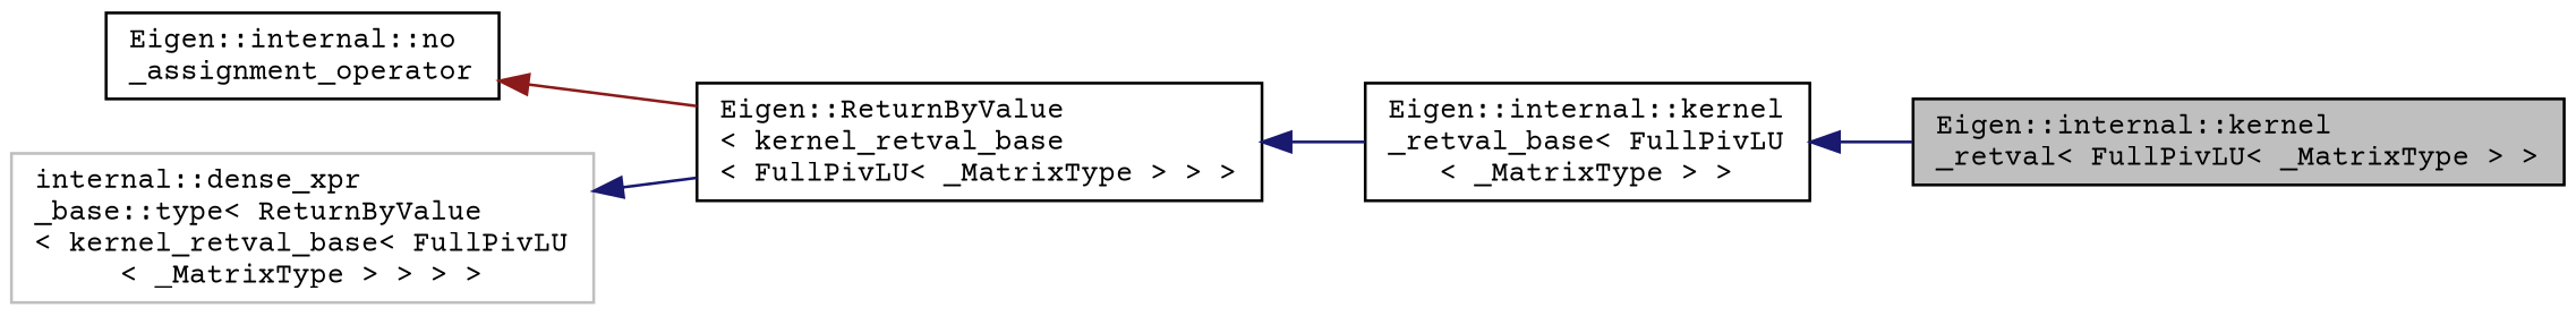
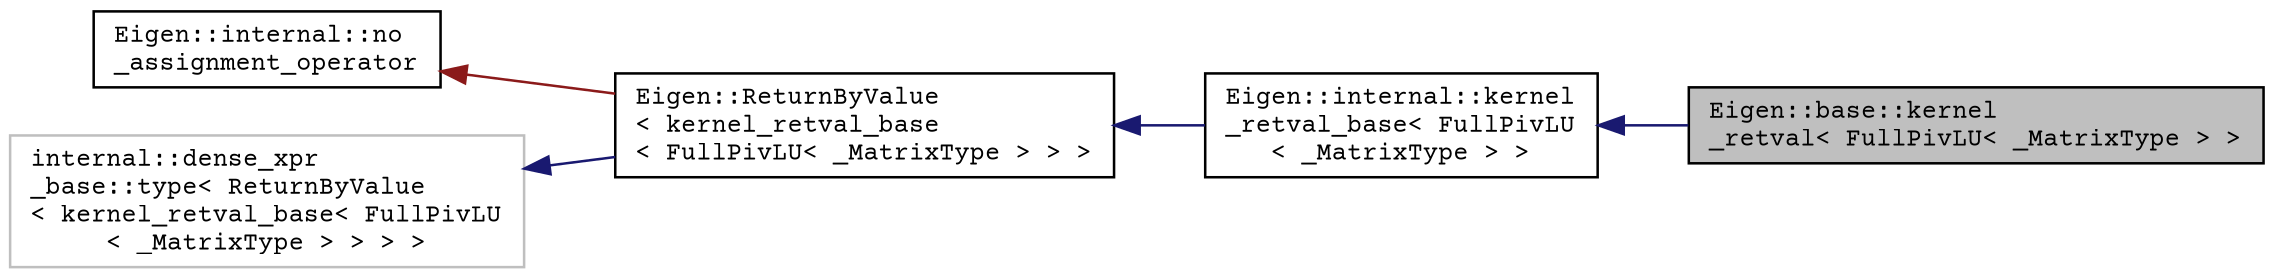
  digraph {
    rankdir=LR
    fontname="Courier Prime"
    node [color=black fillcolor=white fontname="Courier Prime" fontsize=10 shape=record style=filled]
    edge [color=midnightblue dir=back fontname="Courier Prime" fontsize=10 labelfontname=Helvetica labelfontsize=10 style=solid]
-   n1 [fillcolor=grey75 fontcolor=black height=0.2 label="Eigen::internal::kernel\l_retval\< FullPivLU\< _MatrixType \> \>" width=0.4]
+   n1 [fillcolor=grey75 fontcolor=black height=0.2 label="Eigen::base::kernel\l_retval\< FullPivLU\< _MatrixType \> \>" width=0.4]
    n2 [height=0.2 label="Eigen::internal::kernel\l_retval_base\< FullPivLU\l\< _MatrixType \> \>" width=0.4]
    n3 [height=0.2 label="Eigen::ReturnByValue\l\< kernel_retval_base\l\< FullPivLU\< _MatrixType \> \> \>" width=0.4]
    n4 [height=0.2 label="Eigen::internal::no\l_assignment_operator" width=0.4]
    n5 [color=grey75 height=0.2 label="internal::dense_xpr\l_base::type\< ReturnByValue\l\< kernel_retval_base\< FullPivLU\l\< _MatrixType \> \> \> \>" width=0.4]
    n2 -> n1
    n3 -> n2
    n4 -> n3 [color=firebrick4]
    n5 -> n3
  }
